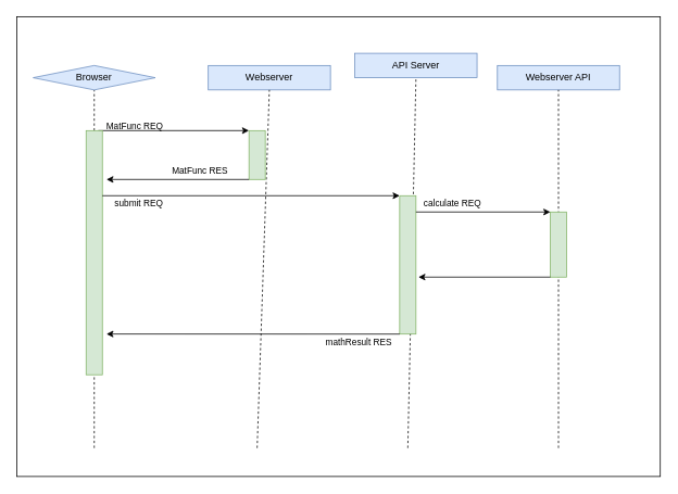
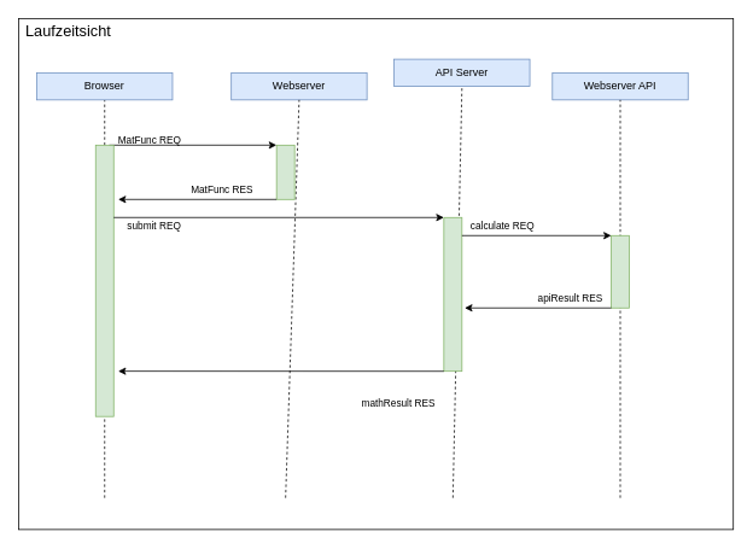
  <mxCell id="0" />
  <mxCell id="1" parent="0" />
  <mxCell id="2" value="" style="rounded=0;whiteSpace=wrap;html=1;" vertex="1" parent="1"><mxGeometry x="20" y="20" width="790" height="565" as="geometry" /></mxCell>
  <mxCell id="3" value="" style="endArrow=none;dashed=1;html=1;rounded=0;entryX=0.5;entryY=1;entryDx=0;entryDy=0;" edge="1" parent="1" source="11" target="4"><mxGeometry width="50" height="50" relative="1" as="geometry"><mxPoint x="115" y="550" as="sourcePoint" /><mxPoint x="110" y="130" as="targetPoint" /></mxGeometry></mxCell>
- <mxCell id="4" value="Browser" style="rhombus;whiteSpace=wrap;html=1;fillColor=#dae8fc;strokeColor=#6c8ebf;" vertex="1" parent="1"><mxGeometry x="40" y="80" width="150" height="30" as="geometry" /></mxCell>
+ <mxCell id="4" value="Browser" style="rounded=0;whiteSpace=wrap;html=1;fillColor=#dae8fc;strokeColor=#6c8ebf;" vertex="1" parent="1"><mxGeometry x="40" y="80" width="150" height="30" as="geometry" /></mxCell>
  <mxCell id="5" value="Webserver" style="rounded=0;whiteSpace=wrap;html=1;fillColor=#dae8fc;strokeColor=#6c8ebf;" vertex="1" parent="1"><mxGeometry x="255" y="80" width="150" height="30" as="geometry" /></mxCell>
  <mxCell id="6" value="API Server" style="rounded=0;whiteSpace=wrap;html=1;fillColor=#dae8fc;strokeColor=#6c8ebf;" vertex="1" parent="1"><mxGeometry x="435" y="65" width="150" height="30" as="geometry" /></mxCell>
  <mxCell id="7" value="" style="endArrow=none;dashed=1;html=1;rounded=0;entryX=0.5;entryY=1;entryDx=0;entryDy=0;" edge="1" parent="1" target="5"><mxGeometry width="50" height="50" relative="1" as="geometry"><mxPoint x="315" y="550" as="sourcePoint" /><mxPoint x="125" y="120" as="targetPoint" /></mxGeometry></mxCell>
  <mxCell id="8" value="" style="endArrow=none;dashed=1;html=1;rounded=0;entryX=0.5;entryY=1;entryDx=0;entryDy=0;" edge="1" parent="1" target="6"><mxGeometry width="50" height="50" relative="1" as="geometry"><mxPoint x="500" y="550" as="sourcePoint" /><mxPoint x="325" y="120" as="targetPoint" /></mxGeometry></mxCell>
  <mxCell id="9" value="" style="endArrow=classic;html=1;rounded=0;exitX=0.75;exitY=0;exitDx=0;exitDy=0;entryX=0;entryY=0;entryDx=0;entryDy=0;" edge="1" parent="1" source="11" target="12"><mxGeometry width="50" height="50" relative="1" as="geometry"><mxPoint x="180" y="220" as="sourcePoint" /><mxPoint x="230" y="170" as="targetPoint" /></mxGeometry></mxCell>
  <mxCell id="10" value="" style="endArrow=none;dashed=1;html=1;rounded=0;entryX=0.5;entryY=1;entryDx=0;entryDy=0;" edge="1" parent="1" target="11"><mxGeometry width="50" height="50" relative="1" as="geometry"><mxPoint x="115" y="550" as="sourcePoint" /><mxPoint x="115" y="110" as="targetPoint" /></mxGeometry></mxCell>
  <mxCell id="11" value="" style="rounded=0;whiteSpace=wrap;html=1;fillColor=#d5e8d4;strokeColor=#82b366;" vertex="1" parent="1"><mxGeometry x="105" y="160" width="20" height="300" as="geometry" /></mxCell>
  <mxCell id="12" value="" style="rounded=0;whiteSpace=wrap;html=1;fillColor=#d5e8d4;strokeColor=#82b366;" vertex="1" parent="1"><mxGeometry x="305" y="160" width="20" height="60" as="geometry" /></mxCell>
  <mxCell id="13" value="MatFunc REQ" style="text;strokeColor=none;align=center;fillColor=none;html=1;verticalAlign=middle;whiteSpace=wrap;rounded=0;fontSize=11;" vertex="1" parent="1"><mxGeometry x="105" y="140" width="120" height="30" as="geometry" /></mxCell>
  <mxCell id="14" value="" style="endArrow=classic;html=1;rounded=0;exitX=0;exitY=1;exitDx=0;exitDy=0;" edge="1" parent="1" source="12"><mxGeometry width="50" height="50" relative="1" as="geometry"><mxPoint x="-20" y="20" as="sourcePoint" /><mxPoint x="130" y="220" as="targetPoint" /></mxGeometry></mxCell>
  <mxCell id="15" value="MatFunc RES" style="text;strokeColor=none;align=center;fillColor=none;html=1;verticalAlign=middle;whiteSpace=wrap;rounded=0;fontSize=11;" vertex="1" parent="1"><mxGeometry x="185" y="200" width="120" height="20" as="geometry" /></mxCell>
  <mxCell id="16" value="" style="endArrow=classic;html=1;rounded=0;entryX=0;entryY=0;entryDx=0;entryDy=0;exitX=0;exitY=0;exitDx=0;exitDy=0;" edge="1" parent="1" source="18" target="17"><mxGeometry width="50" height="50" relative="1" as="geometry"><mxPoint x="180" y="260" as="sourcePoint" /><mxPoint x="220" y="290" as="targetPoint" /></mxGeometry></mxCell>
  <mxCell id="17" value="" style="rounded=0;whiteSpace=wrap;html=1;fillColor=#d5e8d4;strokeColor=#82b366;" vertex="1" parent="1"><mxGeometry x="490" y="240" width="20" height="170" as="geometry" /></mxCell>
  <mxCell id="18" value="submit REQ" style="text;strokeColor=none;align=center;fillColor=none;html=1;verticalAlign=middle;whiteSpace=wrap;rounded=0;fontSize=11;" vertex="1" parent="1"><mxGeometry x="125" y="240" width="90" height="20" as="geometry" /></mxCell>
  <mxCell id="19" value="Webserver API" style="rounded=0;whiteSpace=wrap;html=1;fillColor=#dae8fc;strokeColor=#6c8ebf;" vertex="1" parent="1"><mxGeometry x="610" y="80" width="150" height="30" as="geometry" /></mxCell>
  <mxCell id="20" value="" style="endArrow=classic;html=1;rounded=0;entryX=0;entryY=0;entryDx=0;entryDy=0;" edge="1" parent="1" target="22"><mxGeometry width="50" height="50" relative="1" as="geometry"><mxPoint x="510" y="260" as="sourcePoint" /><mxPoint x="610" y="260" as="targetPoint" /></mxGeometry></mxCell>
  <mxCell id="21" value="" style="endArrow=none;dashed=1;html=1;rounded=0;entryX=0.5;entryY=1;entryDx=0;entryDy=0;" edge="1" parent="1" target="19"><mxGeometry width="50" height="50" relative="1" as="geometry"><mxPoint x="685" y="550" as="sourcePoint" /><mxPoint x="510" y="120" as="targetPoint" /></mxGeometry></mxCell>
  <mxCell id="22" value="" style="rounded=0;whiteSpace=wrap;html=1;fillColor=#d5e8d4;strokeColor=#82b366;" vertex="1" parent="1"><mxGeometry x="675" y="260" width="20" height="80" as="geometry" /></mxCell>
  <mxCell id="23" value="" style="endArrow=classic;html=1;rounded=0;exitX=0;exitY=1;exitDx=0;exitDy=0;" edge="1" parent="1" source="22"><mxGeometry width="50" height="50" relative="1" as="geometry"><mxPoint x="670" y="360" as="sourcePoint" /><mxPoint x="513" y="340" as="targetPoint" /></mxGeometry></mxCell>
  <mxCell id="24" value="calculate REQ" style="text;strokeColor=none;align=center;fillColor=none;html=1;verticalAlign=middle;whiteSpace=wrap;rounded=0;fontSize=11;" vertex="1" parent="1"><mxGeometry x="510" y="240" width="90" height="20" as="geometry" /></mxCell>
+ <mxCell id="25" value="apiResult RES" style="text;strokeColor=none;align=center;fillColor=none;html=1;verticalAlign=middle;whiteSpace=wrap;rounded=0;fontSize=11;" vertex="1" parent="1"><mxGeometry x="585" y="320" width="90" height="20" as="geometry" /></mxCell>
  <mxCell id="26" value="" style="endArrow=classic;html=1;rounded=0;exitX=0;exitY=1;exitDx=0;exitDy=0;entryX=1.25;entryY=0.833;entryDx=0;entryDy=0;entryPerimeter=0;" edge="1" parent="1" source="17" target="11"><mxGeometry width="50" height="50" relative="1" as="geometry"><mxPoint x="390" y="390" as="sourcePoint" /><mxPoint x="190" y="430" as="targetPoint" /></mxGeometry></mxCell>
- <mxCell id="27" value="mathResult RES" style="text;strokeColor=none;align=center;fillColor=none;html=1;verticalAlign=middle;whiteSpace=wrap;rounded=0;fontSize=11;" vertex="1" parent="1"><mxGeometry x="390" y="410" width="100" height="20" as="geometry" /></mxCell>
+ <mxCell id="27" value="mathResult RES" style="text;strokeColor=none;align=center;fillColor=none;html=1;verticalAlign=middle;whiteSpace=wrap;rounded=0;fontSize=11;" vertex="1" parent="1"><mxGeometry x="390" y="435" width="100" height="20" as="geometry" /></mxCell>
+ <mxCell id="28" value="Laufzeitsicht" style="text;strokeColor=none;align=center;fillColor=none;html=1;verticalAlign=middle;whiteSpace=wrap;rounded=0;fontSize=17;" vertex="1" parent="1"><mxGeometry x="25" y="20" width="100" height="30" as="geometry" /></mxCell>
